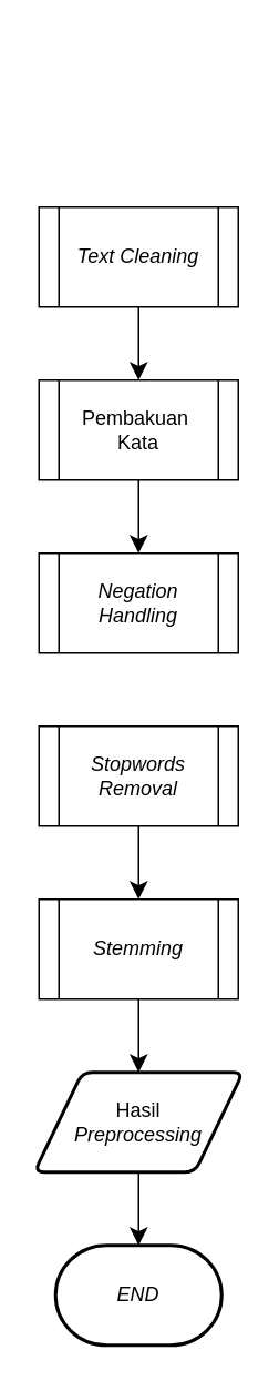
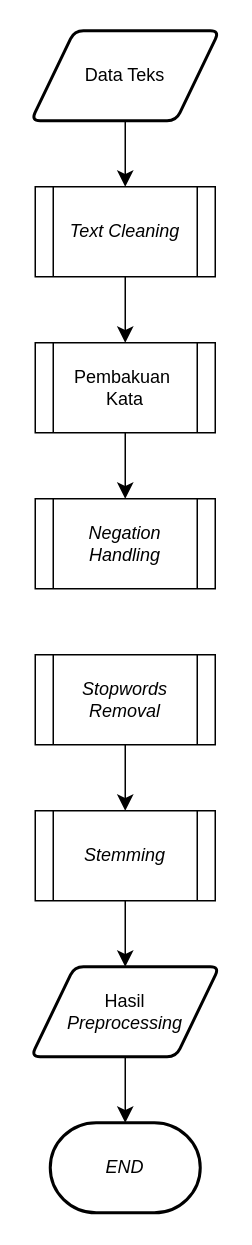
  <mxCell id="0" />
  <mxCell id="1" parent="0" />
+ <mxCell id="2" style="edgeStyle=none;curved=1;rounded=0;orthogonalLoop=1;jettySize=auto;html=1;exitX=0.5;exitY=1;exitDx=0;exitDy=0;fontSize=12;startSize=8;endSize=8;" edge="1" parent="1" source="3" target="5"><mxGeometry relative="1" as="geometry" /></mxCell>
+ <mxCell id="3" value="Data Teks" style="shape=parallelogram;html=1;strokeWidth=2;perimeter=parallelogramPerimeter;whiteSpace=wrap;rounded=1;arcSize=12;size=0.23;" vertex="1" parent="1"><mxGeometry x="20.25" y="20" width="125.5" height="60" as="geometry" /></mxCell>
  <mxCell id="4" style="edgeStyle=none;curved=1;rounded=0;orthogonalLoop=1;jettySize=auto;html=1;exitX=0.5;exitY=1;exitDx=0;exitDy=0;fontSize=12;startSize=8;endSize=8;" edge="1" parent="1" source="5" target="7"><mxGeometry relative="1" as="geometry" /></mxCell>
  <mxCell id="5" value="&lt;i&gt;Text Cleaning&lt;/i&gt;" style="shape=process;whiteSpace=wrap;html=1;backgroundOutline=1;" vertex="1" parent="1"><mxGeometry x="23" y="124" width="120" height="60" as="geometry" /></mxCell>
  <mxCell id="6" style="edgeStyle=none;curved=1;rounded=0;orthogonalLoop=1;jettySize=auto;html=1;exitX=0.5;exitY=1;exitDx=0;exitDy=0;fontSize=12;startSize=8;endSize=8;" edge="1" parent="1" source="7" target="8"><mxGeometry relative="1" as="geometry" /></mxCell>
  <mxCell id="7" value="Pembakuan&amp;nbsp;&lt;div&gt;Kata&lt;/div&gt;" style="shape=process;whiteSpace=wrap;html=1;backgroundOutline=1;" vertex="1" parent="1"><mxGeometry x="23" y="228" width="120" height="60" as="geometry" /></mxCell>
  <mxCell id="8" value="&lt;i&gt;Negation&lt;/i&gt;&lt;div&gt;&lt;i&gt;Handling&lt;/i&gt;&lt;/div&gt;" style="shape=process;whiteSpace=wrap;html=1;backgroundOutline=1;" vertex="1" parent="1"><mxGeometry x="23" y="332" width="120" height="60" as="geometry" /></mxCell>
  <mxCell id="9" style="edgeStyle=none;curved=1;rounded=0;orthogonalLoop=1;jettySize=auto;html=1;exitX=0.5;exitY=1;exitDx=0;exitDy=0;entryX=0.5;entryY=0;entryDx=0;entryDy=0;fontSize=12;startSize=8;endSize=8;" edge="1" parent="1" source="10" target="12"><mxGeometry relative="1" as="geometry" /></mxCell>
  <mxCell id="10" value="&lt;i&gt;Stopwords&lt;/i&gt;&lt;div&gt;&lt;i&gt;Removal&lt;/i&gt;&lt;/div&gt;" style="shape=process;whiteSpace=wrap;html=1;backgroundOutline=1;" vertex="1" parent="1"><mxGeometry x="23" y="436" width="120" height="60" as="geometry" /></mxCell>
  <mxCell id="11" style="edgeStyle=none;curved=1;rounded=0;orthogonalLoop=1;jettySize=auto;html=1;exitX=0.5;exitY=1;exitDx=0;exitDy=0;entryX=0.5;entryY=0;entryDx=0;entryDy=0;fontSize=12;startSize=8;endSize=8;" edge="1" parent="1" source="12" target="13"><mxGeometry relative="1" as="geometry" /></mxCell>
  <mxCell id="12" value="&lt;i&gt;Stemming&lt;/i&gt;" style="shape=process;whiteSpace=wrap;html=1;backgroundOutline=1;" vertex="1" parent="1"><mxGeometry x="23" y="540" width="120" height="60" as="geometry" /></mxCell>
  <mxCell id="13" value="Hasil&lt;div&gt;&lt;i&gt;Preprocessing&lt;/i&gt;&lt;/div&gt;" style="shape=parallelogram;html=1;strokeWidth=2;perimeter=parallelogramPerimeter;whiteSpace=wrap;rounded=1;arcSize=12;size=0.23;" vertex="1" parent="1"><mxGeometry x="20.25" y="644" width="125.5" height="60" as="geometry" /></mxCell>
  <mxCell id="14" value="&lt;i&gt;END&lt;/i&gt;" style="strokeWidth=2;html=1;shape=mxgraph.flowchart.terminator;whiteSpace=wrap;" vertex="1" parent="1"><mxGeometry x="33" y="748" width="100" height="60" as="geometry" /></mxCell>
  <mxCell id="15" style="edgeStyle=none;curved=1;rounded=0;orthogonalLoop=1;jettySize=auto;html=1;exitX=0.5;exitY=1;exitDx=0;exitDy=0;entryX=0.5;entryY=0;entryDx=0;entryDy=0;entryPerimeter=0;fontSize=12;startSize=8;endSize=8;" edge="1" parent="1" source="13" target="14"><mxGeometry relative="1" as="geometry" /></mxCell>
